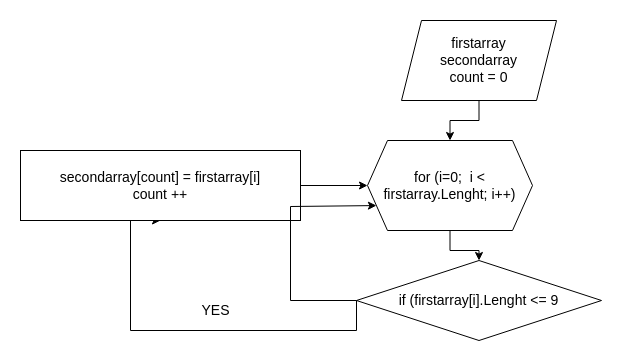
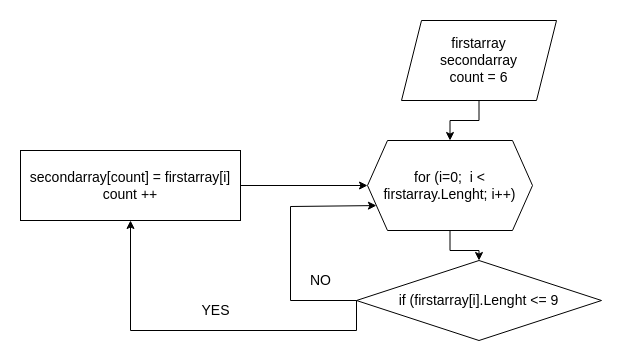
  <mxCell id="0" />
  <mxCell id="1" parent="0" />
  <mxCell id="2" style="edgeStyle=orthogonalEdgeStyle;rounded=0;orthogonalLoop=1;jettySize=auto;html=1;entryX=0.5;entryY=0;entryDx=0;entryDy=0;" edge="1" parent="1" source="3" target="5"><mxGeometry relative="1" as="geometry" /></mxCell>
- <mxCell id="3" value="&lt;font style=&quot;font-size: 14px;&quot;&gt;firstarray&lt;br&gt;secondarray&lt;br&gt;count = 0&lt;/font&gt;" style="shape=parallelogram;perimeter=parallelogramPerimeter;whiteSpace=wrap;html=1;fixedSize=1;" vertex="1" parent="1"><mxGeometry x="401" y="20" width="155" height="80" as="geometry" /></mxCell>
+ <mxCell id="3" value="&lt;font style=&quot;font-size: 14px;&quot;&gt;firstarray&lt;br&gt;secondarray&lt;br&gt;count = 6&lt;/font&gt;" style="shape=parallelogram;perimeter=parallelogramPerimeter;whiteSpace=wrap;html=1;fixedSize=1;" vertex="1" parent="1"><mxGeometry x="401" y="20" width="155" height="80" as="geometry" /></mxCell>
  <mxCell id="4" value="" style="edgeStyle=orthogonalEdgeStyle;rounded=0;orthogonalLoop=1;jettySize=auto;html=1;fontSize=14;" edge="1" parent="1" source="5" target="7"><mxGeometry relative="1" as="geometry" /></mxCell>
  <mxCell id="5" value="&lt;font style=&quot;font-size: 14px;&quot;&gt;for (i=0;&amp;nbsp; i &amp;lt; firstarray.Lenght; i++)&lt;/font&gt;" style="shape=hexagon;perimeter=hexagonPerimeter2;whiteSpace=wrap;html=1;fixedSize=1;" vertex="1" parent="1"><mxGeometry x="367" y="140" width="165" height="90" as="geometry" /></mxCell>
  <mxCell id="6" style="edgeStyle=orthogonalEdgeStyle;rounded=0;orthogonalLoop=1;jettySize=auto;html=1;exitX=0;exitY=0.5;exitDx=0;exitDy=0;entryX=0.5;entryY=1;entryDx=0;entryDy=0;fontSize=14;" edge="1" parent="1" source="7" target="9"><mxGeometry relative="1" as="geometry"><Array as="points"><mxPoint x="356" y="330" /><mxPoint x="130" y="330" /></Array></mxGeometry></mxCell>
  <mxCell id="7" value="&lt;font style=&quot;font-size: 14px;&quot;&gt;if (firstarray[i].Lenght &amp;lt;= 9&lt;/font&gt;" style="rhombus;whiteSpace=wrap;html=1;" vertex="1" parent="1"><mxGeometry x="356" y="260" width="245" height="80" as="geometry" /></mxCell>
  <mxCell id="8" style="edgeStyle=orthogonalEdgeStyle;rounded=0;orthogonalLoop=1;jettySize=auto;html=1;entryX=0;entryY=0.5;entryDx=0;entryDy=0;fontSize=14;" edge="1" parent="1" source="9" target="5"><mxGeometry relative="1" as="geometry" /></mxCell>
- <mxCell id="9" value="&lt;font style=&quot;font-size: 14px;&quot;&gt;secondarray[count] = firstarray[i]&lt;br&gt;count ++&lt;/font&gt;" style="rounded=0;whiteSpace=wrap;html=1;" vertex="1" parent="1"><mxGeometry x="20" y="150" width="280" height="70" as="geometry" /></mxCell>
+ <mxCell id="9" value="&lt;font style=&quot;font-size: 14px;&quot;&gt;secondarray[count] = firstarray[i]&lt;br&gt;count ++&lt;/font&gt;" style="rounded=0;whiteSpace=wrap;html=1;" vertex="1" parent="1"><mxGeometry x="20" y="150" width="220" height="70" as="geometry" /></mxCell>
  <mxCell id="10" value="" style="endArrow=classic;html=1;rounded=0;fontSize=14;exitX=0;exitY=0.5;exitDx=0;exitDy=0;entryX=0;entryY=0.75;entryDx=0;entryDy=0;" edge="1" parent="1" source="7" target="5"><mxGeometry width="50" height="50" relative="1" as="geometry"><mxPoint x="240" y="310" as="sourcePoint" /><mxPoint x="290" y="200" as="targetPoint" /><Array as="points"><mxPoint x="290" y="300" /><mxPoint x="290" y="206" /></Array></mxGeometry></mxCell>
+ <mxCell id="11" value="NO" style="text;html=1;align=center;verticalAlign=middle;resizable=0;points=[];autosize=1;strokeColor=none;fillColor=none;fontSize=14;" vertex="1" parent="1"><mxGeometry x="300" y="265" width="40" height="30" as="geometry" /></mxCell>
  <mxCell id="12" style="edgeStyle=orthogonalEdgeStyle;rounded=0;orthogonalLoop=1;jettySize=auto;html=1;exitX=0.5;exitY=1;exitDx=0;exitDy=0;fontSize=14;" edge="1" parent="1" source="7" target="7"><mxGeometry relative="1" as="geometry" /></mxCell>
  <mxCell id="13" value="YES" style="text;html=1;align=center;verticalAlign=middle;resizable=0;points=[];autosize=1;strokeColor=none;fillColor=none;fontSize=14;" vertex="1" parent="1"><mxGeometry x="190" y="295" width="50" height="30" as="geometry" /></mxCell>
